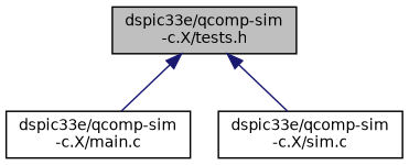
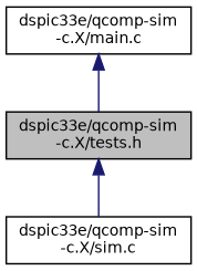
  digraph {
    node [color=black fillcolor=white fontname=Helvetica fontsize=10 shape=record style=filled]
    edge [color=midnightblue dir=back fontname=Helvetica fontsize=10 labelfontname=Helvetica labelfontsize=10 style=solid]
    n1 [fillcolor=grey75 fontcolor=black height=0.2 label="dspic33e/qcomp-sim\l-c.X/tests.h" width=0.4]
    n2 [height=0.2 label="dspic33e/qcomp-sim\l-c.X/main.c" width=0.4]
    n3 [height=0.2 label="dspic33e/qcomp-sim\l-c.X/sim.c" width=0.4]
-   n1 -> n2
+   n2 -> n1
    n1 -> n3
  }
